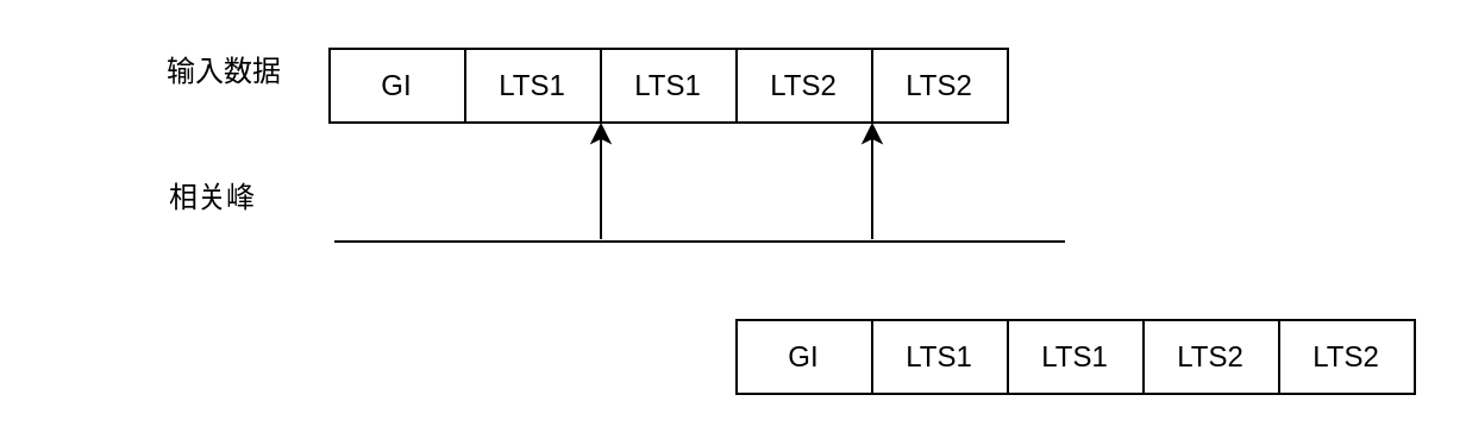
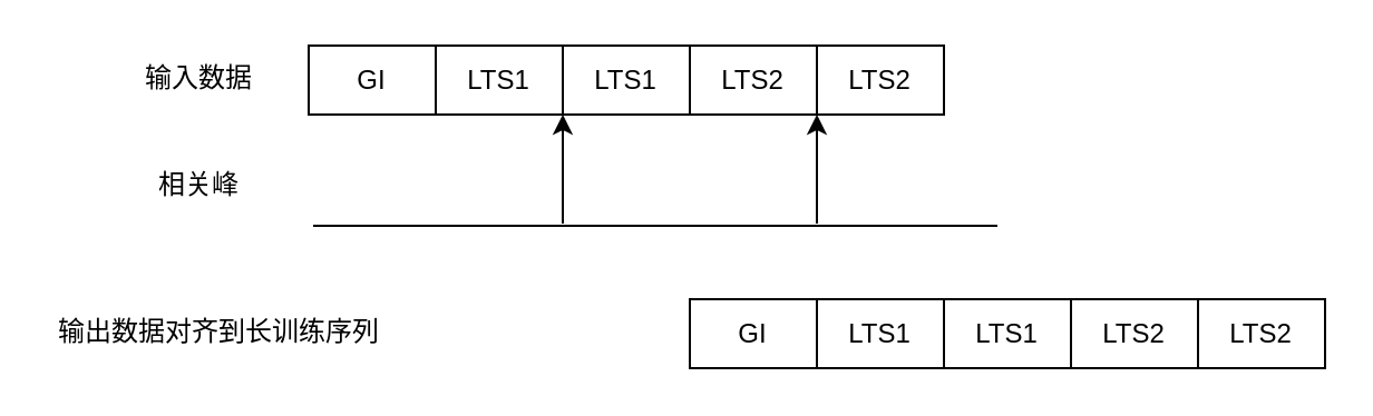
  <mxCell id="0" />
  <mxCell id="1" parent="0" />
  <mxCell id="2" value="&lt;font color=&quot;#000000&quot;&gt;GI&lt;/font&gt;" style="rounded=0;whiteSpace=wrap;html=1;fillColor=none;strokeColor=#000000;" vertex="1" parent="1"><mxGeometry x="138" y="20" width="57" height="31" as="geometry" /></mxCell>
  <mxCell id="3" value="&lt;font color=&quot;#000000&quot;&gt;LTS1&lt;/font&gt;" style="rounded=0;whiteSpace=wrap;html=1;fillColor=none;strokeColor=#000000;" vertex="1" parent="1"><mxGeometry x="195" y="20" width="57" height="31" as="geometry" /></mxCell>
  <mxCell id="4" value="&lt;font color=&quot;#000000&quot;&gt;LTS1&lt;/font&gt;" style="rounded=0;whiteSpace=wrap;html=1;fillColor=none;strokeColor=#000000;" vertex="1" parent="1"><mxGeometry x="252" y="20" width="57" height="31" as="geometry" /></mxCell>
  <mxCell id="5" value="&lt;font color=&quot;#000000&quot;&gt;LTS2&lt;/font&gt;" style="rounded=0;whiteSpace=wrap;html=1;fillColor=none;strokeColor=#000000;" vertex="1" parent="1"><mxGeometry x="309" y="20" width="57" height="31" as="geometry" /></mxCell>
  <mxCell id="6" value="&lt;font color=&quot;#000000&quot;&gt;LTS2&lt;/font&gt;" style="rounded=0;whiteSpace=wrap;html=1;fillColor=none;strokeColor=#000000;" vertex="1" parent="1"><mxGeometry x="366" y="20" width="57" height="31" as="geometry" /></mxCell>
- <mxCell id="7" value="输入数据" style="text;html=1;strokeColor=none;fillColor=none;align=center;verticalAlign=middle;whiteSpace=wrap;rounded=0;fontColor=#000000;" vertex="1" parent="1"><mxGeometry x="64" y="15" width="60" height="30" as="geometry" /></mxCell>
+ <mxCell id="7" value="输入数据" style="text;html=1;strokeColor=none;fillColor=none;align=center;verticalAlign=middle;whiteSpace=wrap;rounded=0;fontColor=#000000;" vertex="1" parent="1"><mxGeometry x="59" y="20" width="60" height="30" as="geometry" /></mxCell>
  <mxCell id="8" value="相关峰" style="text;html=1;strokeColor=none;fillColor=none;align=center;verticalAlign=middle;whiteSpace=wrap;rounded=0;fontColor=#000000;" vertex="1" parent="1"><mxGeometry x="59" y="68" width="60" height="30" as="geometry" /></mxCell>
  <mxCell id="9" value="" style="endArrow=classic;html=1;fontColor=#000000;strokeColor=#000000;" edge="1" parent="1"><mxGeometry width="50" height="50" relative="1" as="geometry"><mxPoint x="252" y="100" as="sourcePoint" /><mxPoint x="252" y="51" as="targetPoint" /></mxGeometry></mxCell>
  <mxCell id="10" value="" style="endArrow=classic;html=1;fontColor=#000000;strokeColor=#000000;entryX=0;entryY=1;entryDx=0;entryDy=0;" edge="1" parent="1" target="6"><mxGeometry width="50" height="50" relative="1" as="geometry"><mxPoint x="366" y="100" as="sourcePoint" /><mxPoint x="365.43" y="56" as="targetPoint" /></mxGeometry></mxCell>
  <mxCell id="11" value="" style="endArrow=none;html=1;fontColor=#000000;strokeColor=#000000;" edge="1" parent="1"><mxGeometry width="50" height="50" relative="1" as="geometry"><mxPoint x="140" y="101" as="sourcePoint" /><mxPoint x="447" y="101" as="targetPoint" /></mxGeometry></mxCell>
  <mxCell id="12" value="&lt;font color=&quot;#000000&quot;&gt;GI&lt;/font&gt;" style="rounded=0;whiteSpace=wrap;html=1;fillColor=none;strokeColor=#000000;" vertex="1" parent="1"><mxGeometry x="309" y="134" width="57" height="31" as="geometry" /></mxCell>
  <mxCell id="13" value="&lt;font color=&quot;#000000&quot;&gt;LTS1&lt;/font&gt;" style="rounded=0;whiteSpace=wrap;html=1;fillColor=none;strokeColor=#000000;" vertex="1" parent="1"><mxGeometry x="366" y="134" width="57" height="31" as="geometry" /></mxCell>
  <mxCell id="14" value="&lt;font color=&quot;#000000&quot;&gt;LTS1&lt;/font&gt;" style="rounded=0;whiteSpace=wrap;html=1;fillColor=none;strokeColor=#000000;" vertex="1" parent="1"><mxGeometry x="423" y="134" width="57" height="31" as="geometry" /></mxCell>
  <mxCell id="15" value="&lt;font color=&quot;#000000&quot;&gt;LTS2&lt;/font&gt;" style="rounded=0;whiteSpace=wrap;html=1;fillColor=none;strokeColor=#000000;" vertex="1" parent="1"><mxGeometry x="480" y="134" width="57" height="31" as="geometry" /></mxCell>
  <mxCell id="16" value="&lt;font color=&quot;#000000&quot;&gt;LTS2&lt;/font&gt;" style="rounded=0;whiteSpace=wrap;html=1;fillColor=none;strokeColor=#000000;" vertex="1" parent="1"><mxGeometry x="537" y="134" width="57" height="31" as="geometry" /></mxCell>
+ <mxCell id="17" value="输出数据对齐到长训练序列" style="text;html=1;strokeColor=none;fillColor=none;align=center;verticalAlign=middle;whiteSpace=wrap;rounded=0;fontColor=#000000;" vertex="1" parent="1"><mxGeometry x="20" y="134" width="156" height="30" as="geometry" /></mxCell>
